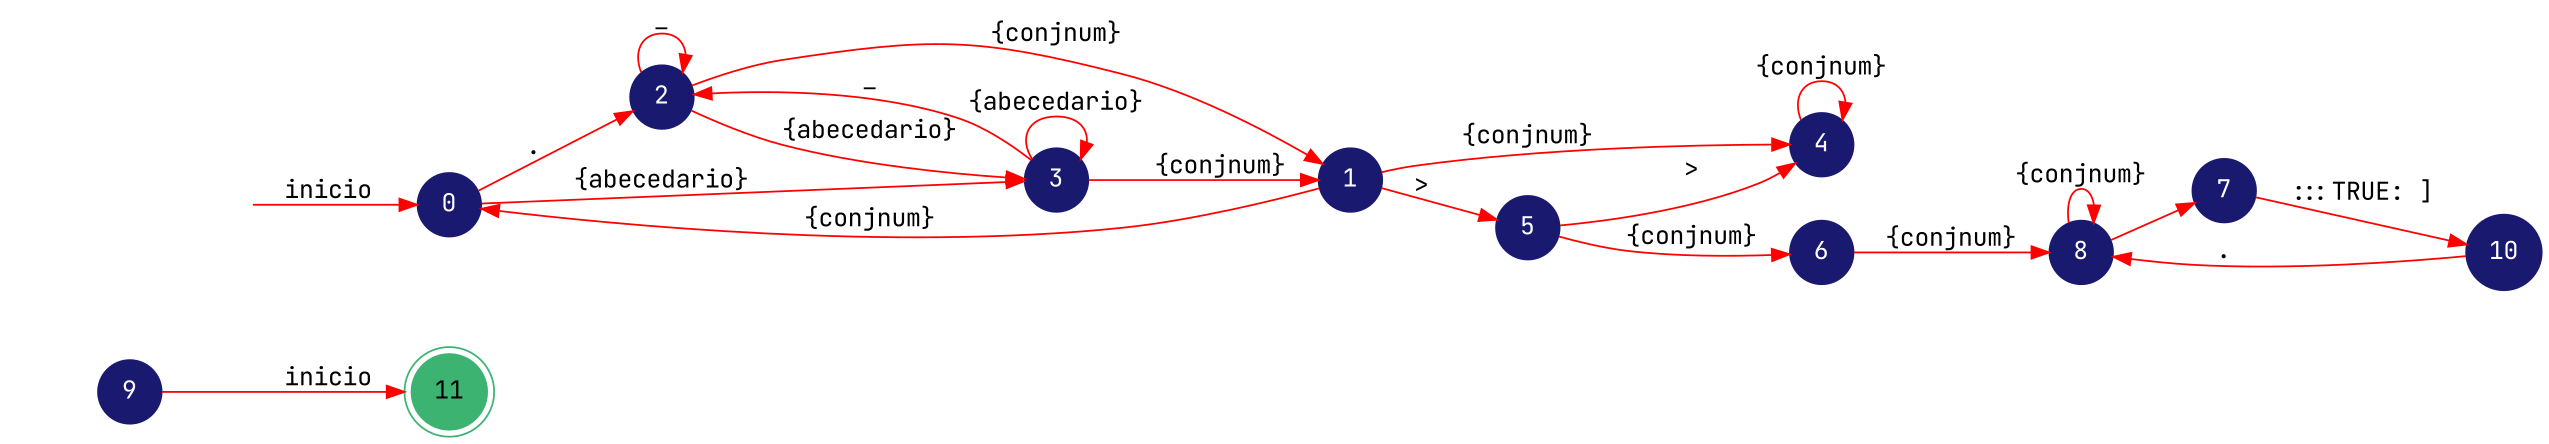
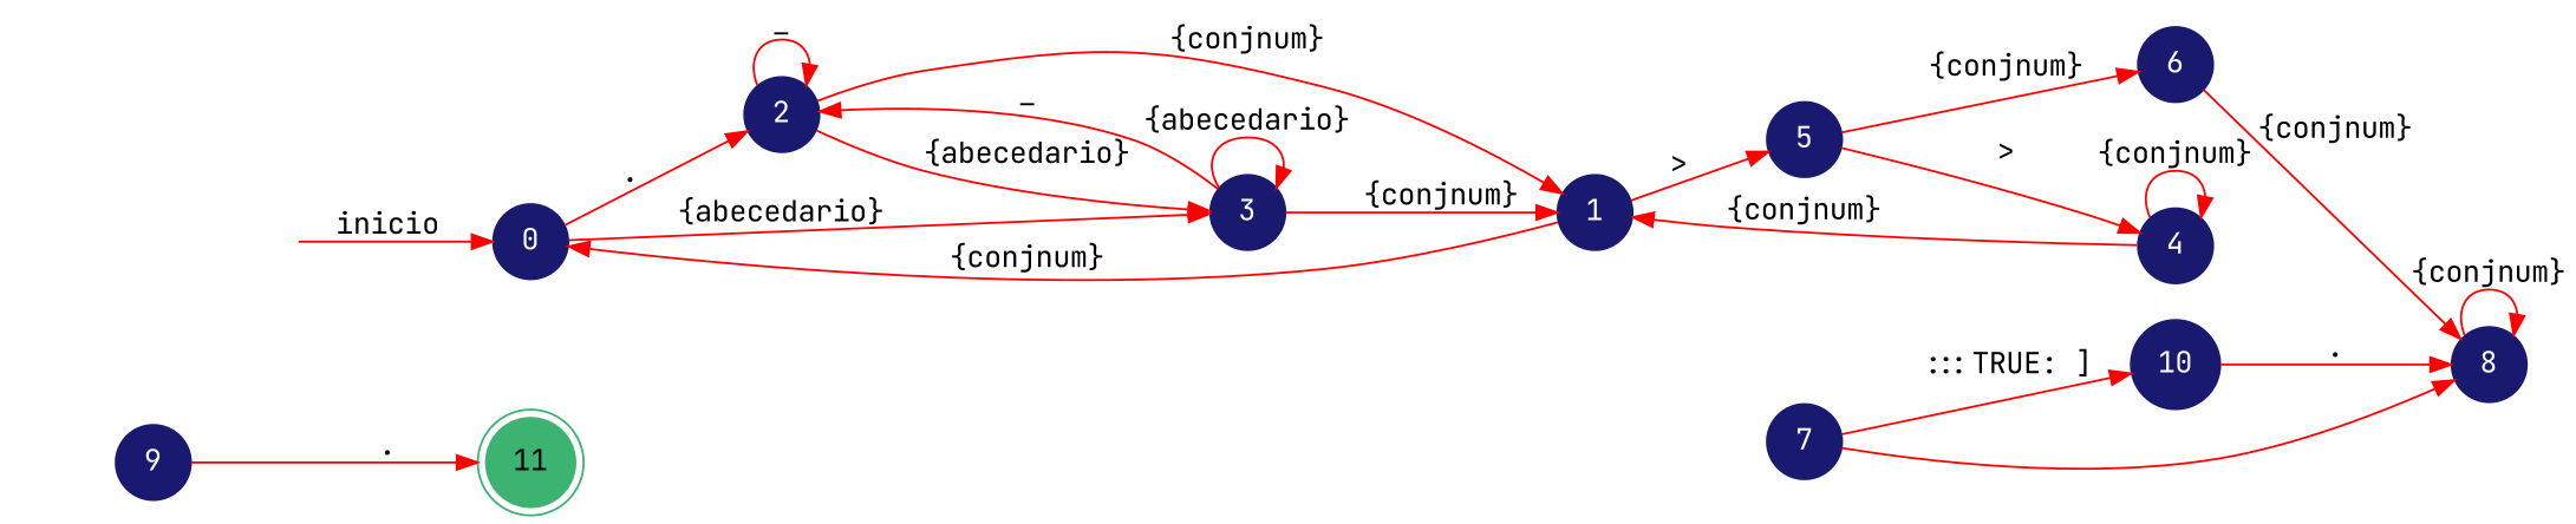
  digraph {
    fontname="JetBrains Mono"
    rankdir=LR
    node [color=midnightblue fontname="JetBrains Mono" shape=circle style=filled fontcolor=white]
    edge [color=red fontname="JetBrains Mono"]
    11 [color=mediumseagreen shape=doublecircle fontcolor=""]
    secret_node [style=invis]
    0
    2
    3
    1
    4
    5
    6
    8
    7
    10
    9
    secret_node -> 0 [label=inicio]
    0 -> 2 [label="."]
    0 -> 3 [label="{abecedario}"]
    2 -> 2 [label=_]
    2 -> 3 [label="{abecedario}"]
    2 -> 1 [label="{conjnum}"]
    3 -> 2 [label=_]
    3 -> 3 [label="{abecedario}"]
    3 -> 1 [label="{conjnum}"]
    1 -> 0 [label="{conjnum}"]
-   1 -> 4 [label="{conjnum}"]
+   4 -> 1 [label="{conjnum}"]
    1 -> 5 [label=">"]
    4 -> 4 [label="{conjnum}"]
    5 -> 4 [label=">"]
    5 -> 6 [label="{conjnum}"]
    6 -> 8 [label="{conjnum}"]
    8 -> 8 [label="{conjnum}"]
-   8 -> 7 [label=" "]
+   7 -> 8 [label=" "]
    7 -> 10 [label=":::TRUE: ]"]
    10 -> 8 [label="."]
-   9 -> 11 [label=inicio]
+   9 -> 11 [label="."]
  }
